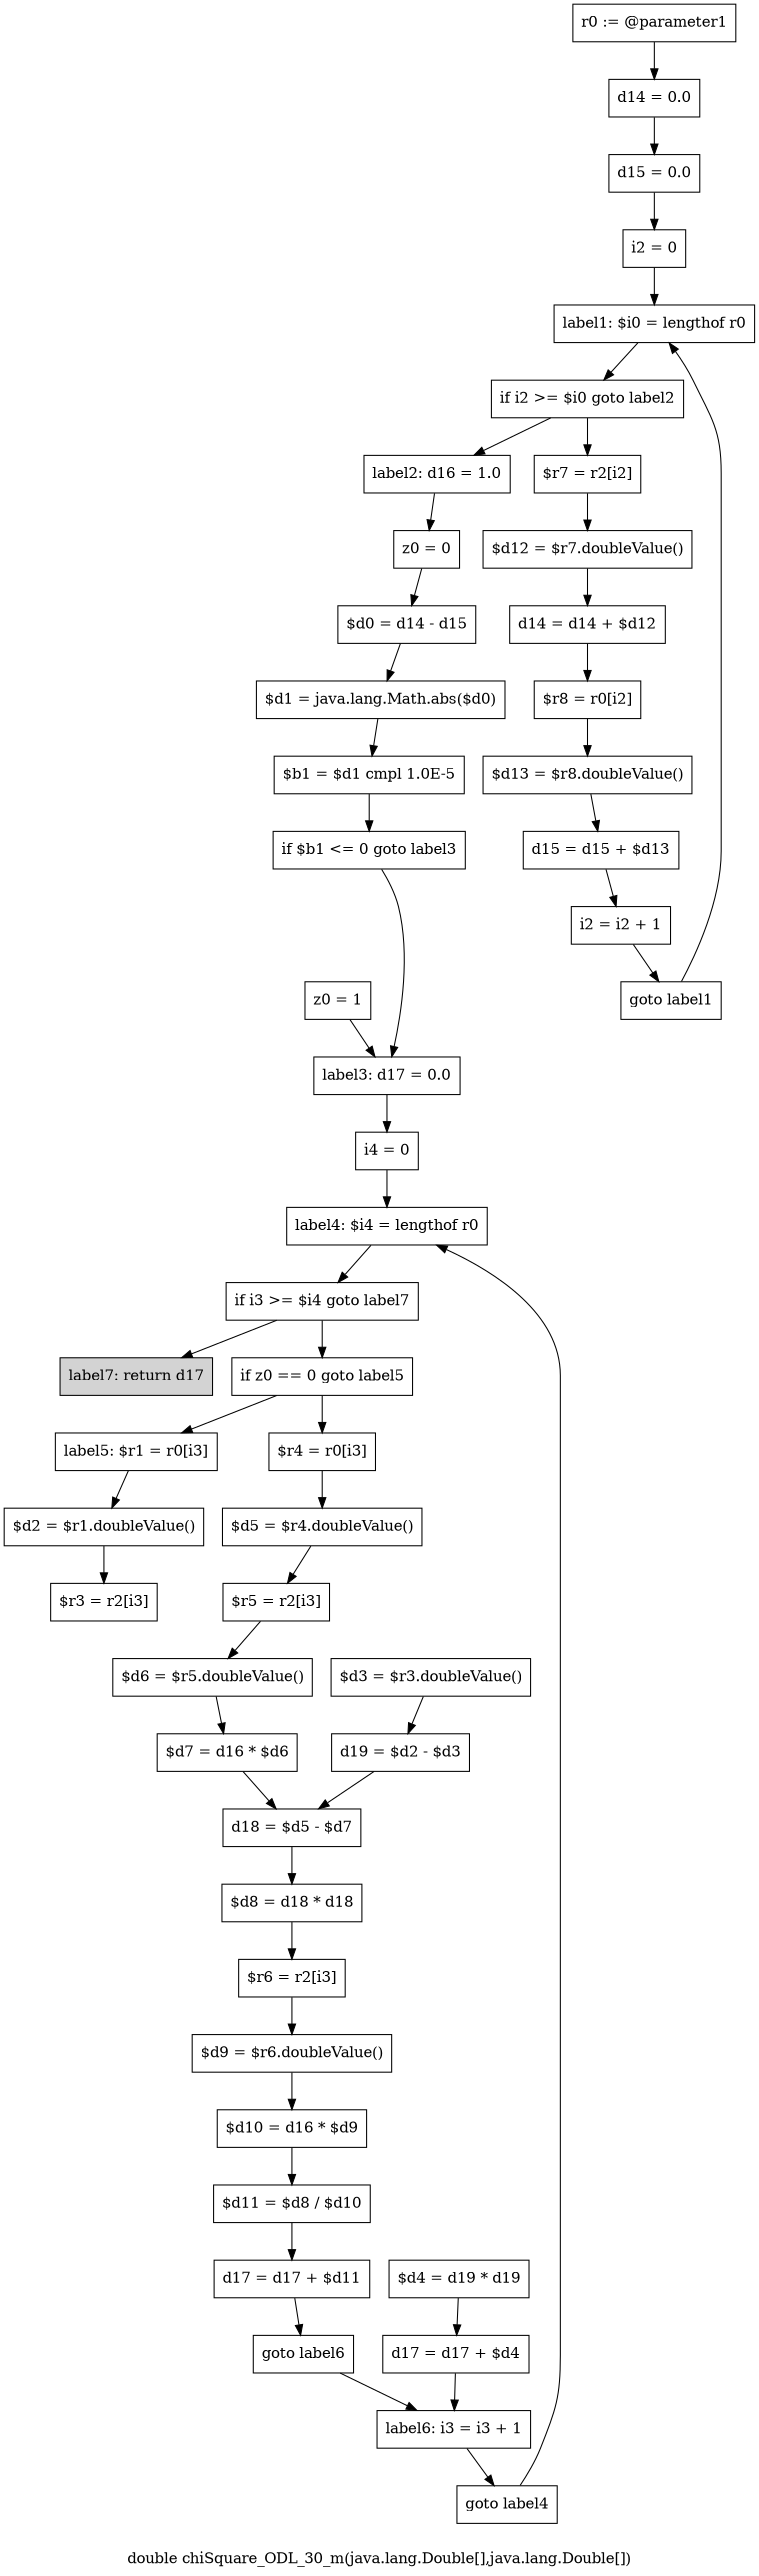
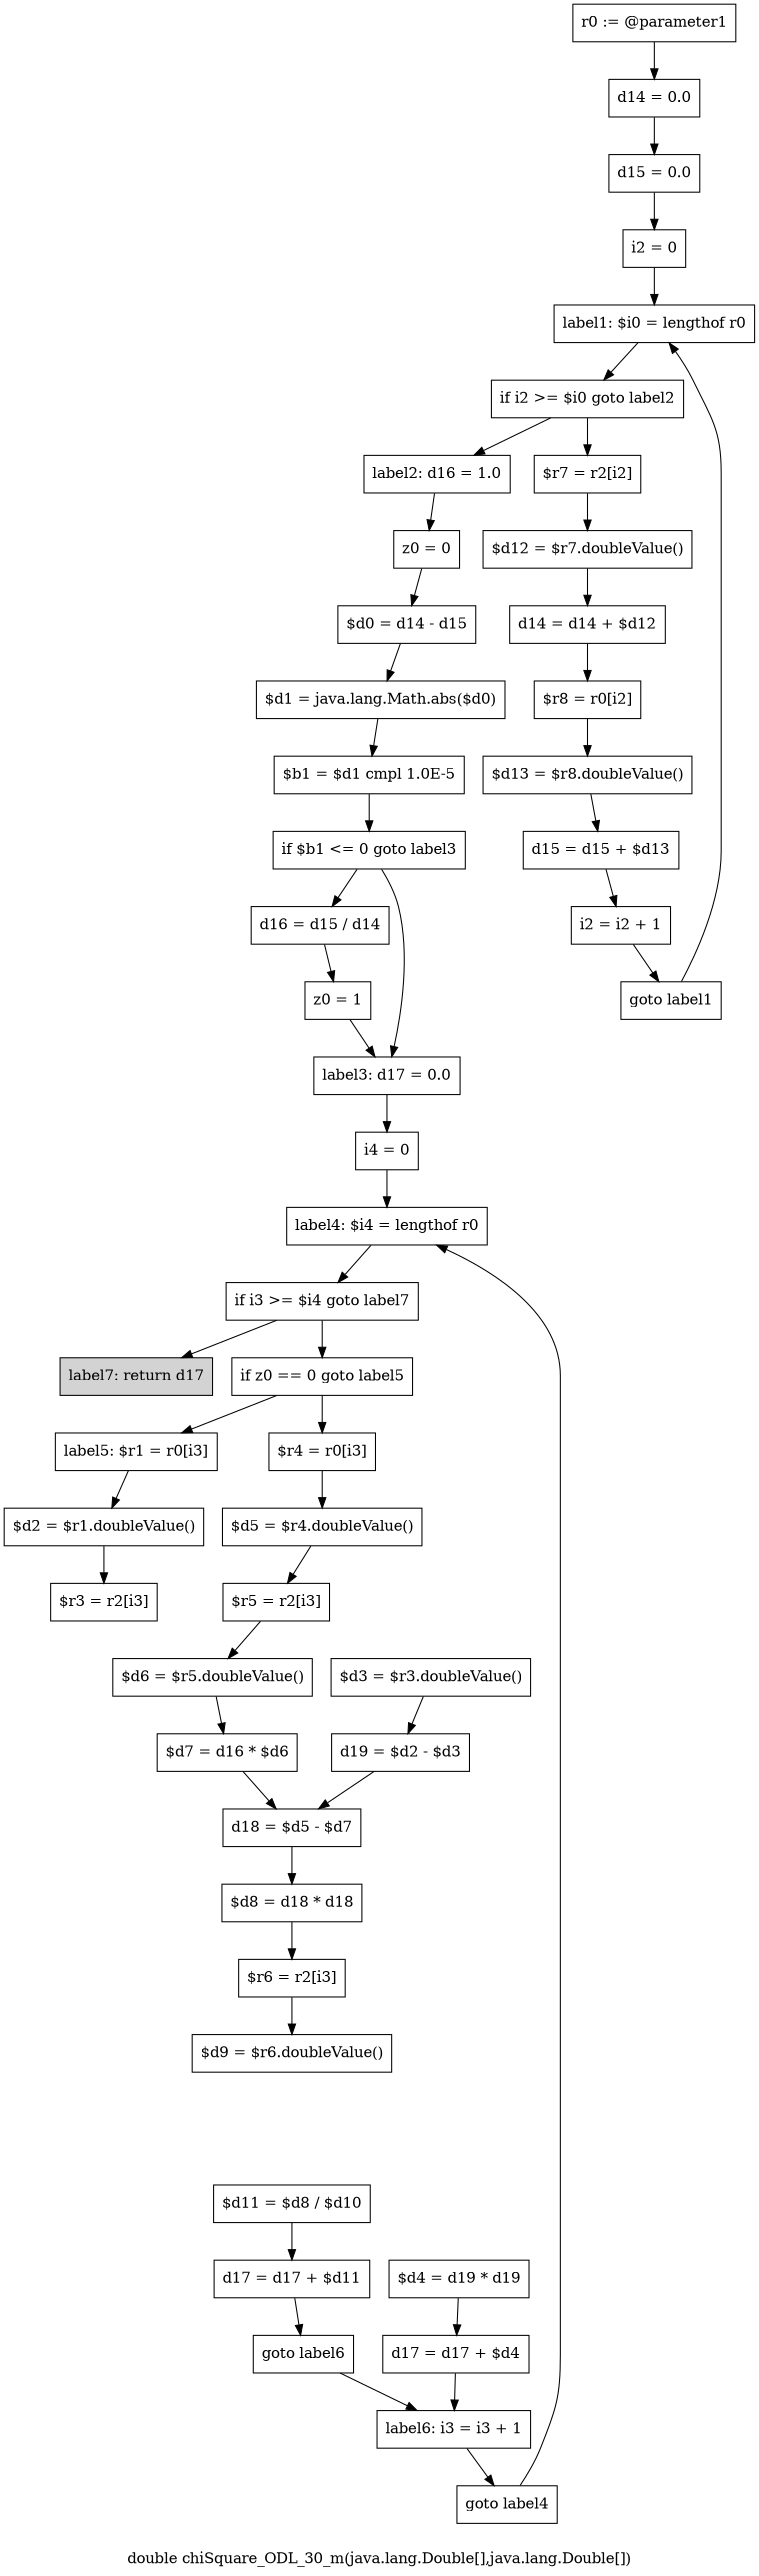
  digraph {
    label="double chiSquare_ODL_30_m(java.lang.Double[],java.lang.Double[])"
    node [shape=box]
    n1 [label="r0 := @parameter1"]
    n2 [label="d14 = 0.0"]
    n3 [label="d15 = 0.0"]
    n4 [label="i2 = 0"]
    n5 [label="label1: $i0 = lengthof r0"]
    n6 [label="if i2 >= $i0 goto label2"]
    n7 [label="$r7 = r2[i2]"]
    n8 [label="label2: d16 = 1.0"]
    n9 [label="$d12 = $r7.doubleValue()"]
    n10 [label="z0 = 0"]
    n11 [label="d14 = d14 + $d12"]
    n12 [label="$d0 = d14 - d15"]
    n13 [label="$r8 = r0[i2]"]
    n14 [label="$d13 = $r8.doubleValue()"]
    n15 [label="d15 = d15 + $d13"]
    n16 [label="i2 = i2 + 1"]
    n17 [label="goto label1"]
    n18 [label="$d1 = java.lang.Math.abs($d0)"]
    n19 [label="$b1 = $d1 cmpl 1.0E-5"]
    n20 [label="if $b1 <= 0 goto label3"]
+   n21 [label="d16 = d15 / d14"]
    n22 [label="label3: d17 = 0.0"]
    n23 [label="z0 = 1"]
    n24 [label="i4 = 0"]
    n25 [label="label4: $i4 = lengthof r0"]
    n26 [label="if i3 >= $i4 goto label7"]
    n27 [label="if z0 == 0 goto label5"]
    n28 [fillcolor=lightgray label="label7: return d17" style=filled]
    n29 [label="$r4 = r0[i3]"]
    n30 [label="label5: $r1 = r0[i3]"]
    n31 [label="$d5 = $r4.doubleValue()"]
    n32 [label="$d2 = $r1.doubleValue()"]
    n33 [label="$r5 = r2[i3]"]
    n34 [label="$r3 = r2[i3]"]
    n35 [label="$d6 = $r5.doubleValue()"]
    n36 [label="$d7 = d16 * $d6"]
    n37 [label="d18 = $d5 - $d7"]
    n38 [label="$d8 = d18 * d18"]
    n39 [label="$r6 = r2[i3]"]
    n40 [label="$d9 = $r6.doubleValue()"]
-   n41 [label="$d10 = d16 * $d9"]
    n42 [label="$d11 = $d8 / $d10"]
    n43 [label="d17 = d17 + $d11"]
    n44 [label="goto label6"]
    n45 [label="label6: i3 = i3 + 1"]
    n46 [label="goto label4"]
    n47 [label="$d3 = $r3.doubleValue()"]
    n48 [label="d19 = $d2 - $d3"]
    n49 [label="$d4 = d19 * d19"]
    n50 [label="d17 = d17 + $d4"]
    n1 -> n2
    n2 -> n3
    n3 -> n4
    n4 -> n5
    n5 -> n6
    n6 -> n7
    n6 -> n8
    n7 -> n9
    n8 -> n10
    n9 -> n11
    n10 -> n12
    n11 -> n13
    n12 -> n18
    n13 -> n14
    n14 -> n15
    n15 -> n16
    n16 -> n17
    n17 -> n5
    n18 -> n19
    n19 -> n20
+   n20 -> n21
    n20 -> n22
+   n21 -> n23
    n22 -> n24
    n23 -> n22
    n24 -> n25
    n25 -> n26
    n26 -> n27
    n26 -> n28
    n27 -> n29
    n27 -> n30
    n29 -> n31
    n30 -> n32
    n31 -> n33
    n32 -> n34
    n33 -> n35
    n35 -> n36
    n36 -> n37
    n37 -> n38
    n38 -> n39
    n39 -> n40
-   n40 -> n41
-   n41 -> n42
    n42 -> n43
    n43 -> n44
    n44 -> n45
    n45 -> n46
    n46 -> n25
    n47 -> n48
    n48 -> n37
    n49 -> n50
    n50 -> n45
  }
